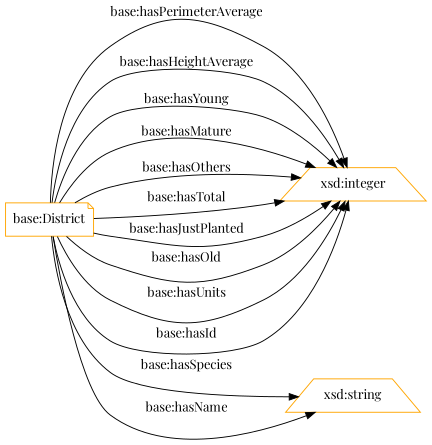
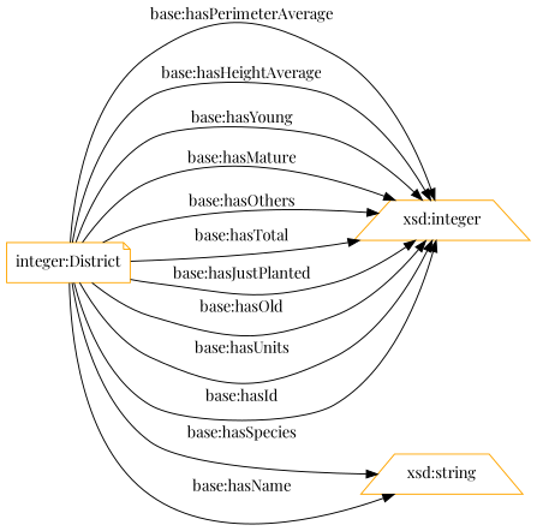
  digraph {
    rankdir=LR
    fontname="Playfair Display"
    node [color=orange shape=trapezium fontname="Playfair Display"]
    edge [fontname="Playfair Display"]
-   "base:District" [shape=note]
+   "base:District" [shape=note label="integer:District"]
    "xsd:integer"
    "xsd:string"
    "base:District" -> "xsd:integer" [label="base:hasPerimeterAverage"]
    "base:District" -> "xsd:integer" [label="base:hasHeightAverage"]
    "base:District" -> "xsd:integer" [label="base:hasYoung"]
    "base:District" -> "xsd:integer" [label="base:hasMature"]
    "base:District" -> "xsd:integer" [label="base:hasOthers"]
    "base:District" -> "xsd:integer" [label="base:hasTotal"]
    "base:District" -> "xsd:integer" [label="base:hasJustPlanted"]
    "base:District" -> "xsd:integer" [label="base:hasOld"]
    "base:District" -> "xsd:integer" [label="base:hasUnits"]
    "base:District" -> "xsd:integer" [label="base:hasId"]
    "base:District" -> "xsd:string" [label="base:hasSpecies"]
    "base:District" -> "xsd:string" [label="base:hasName"]
  }
